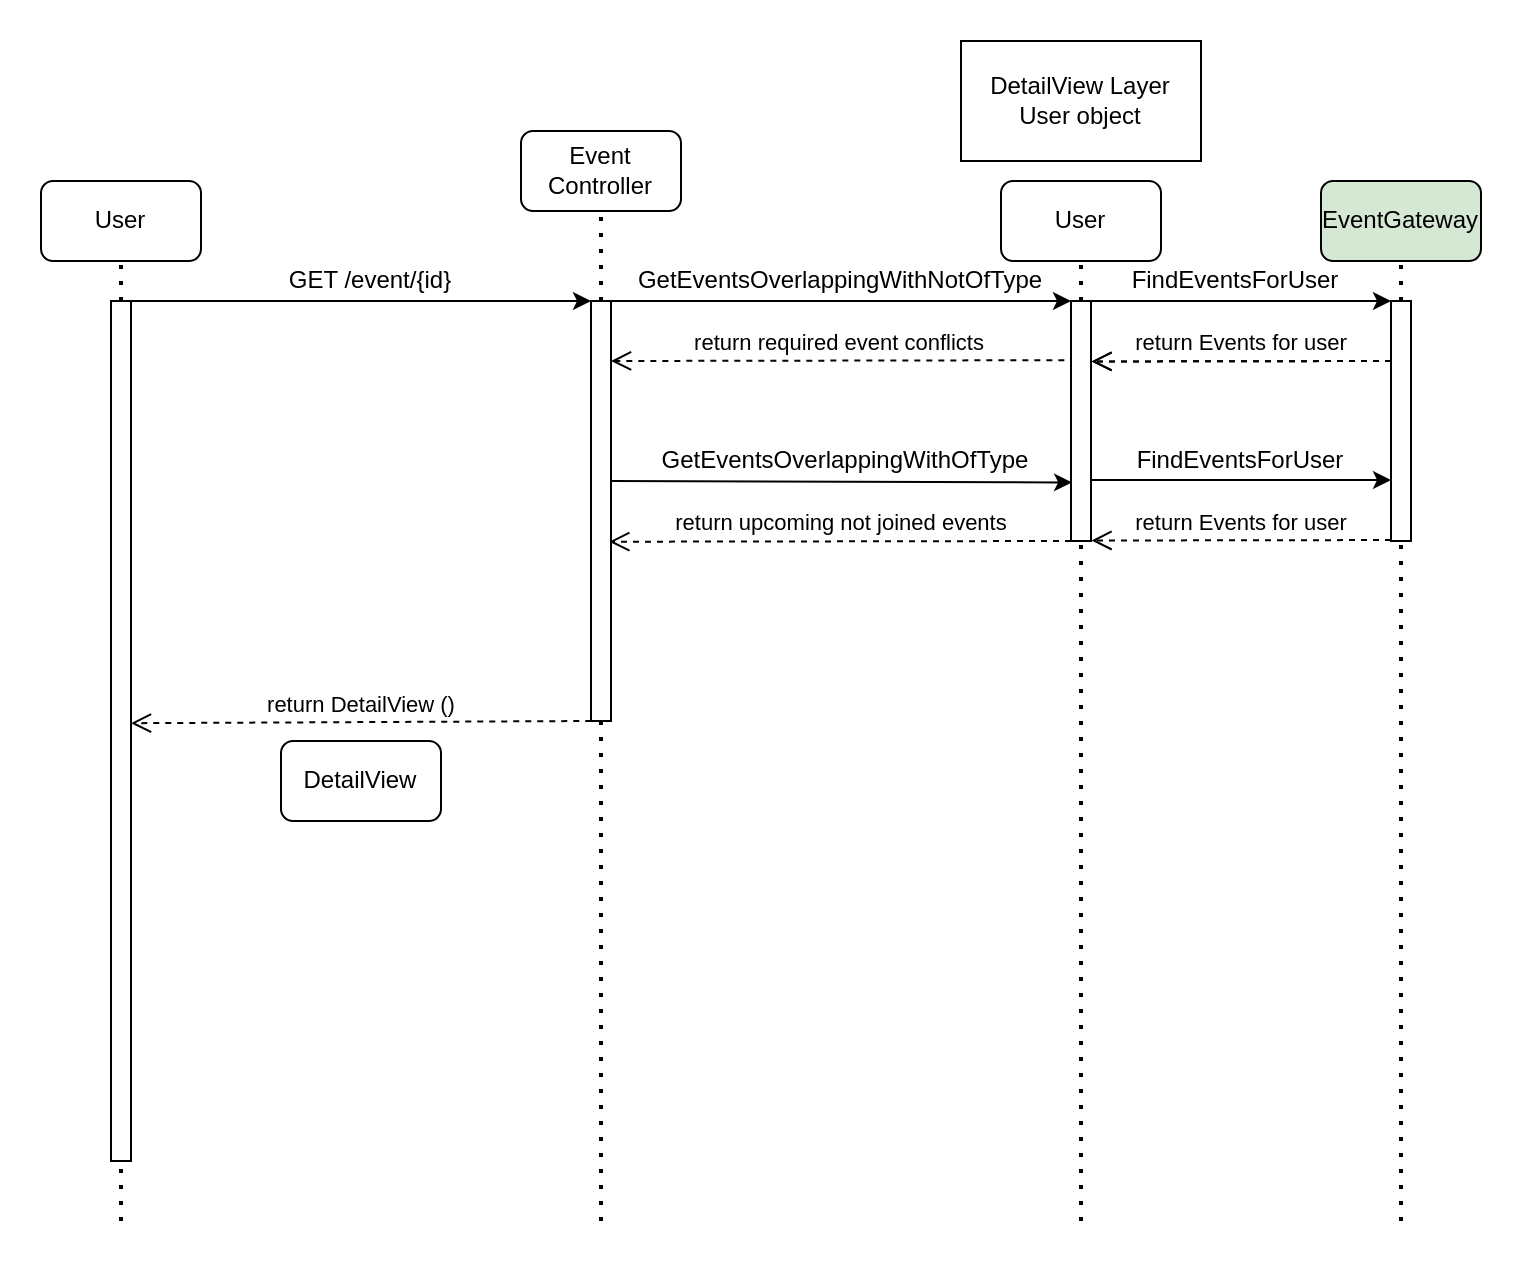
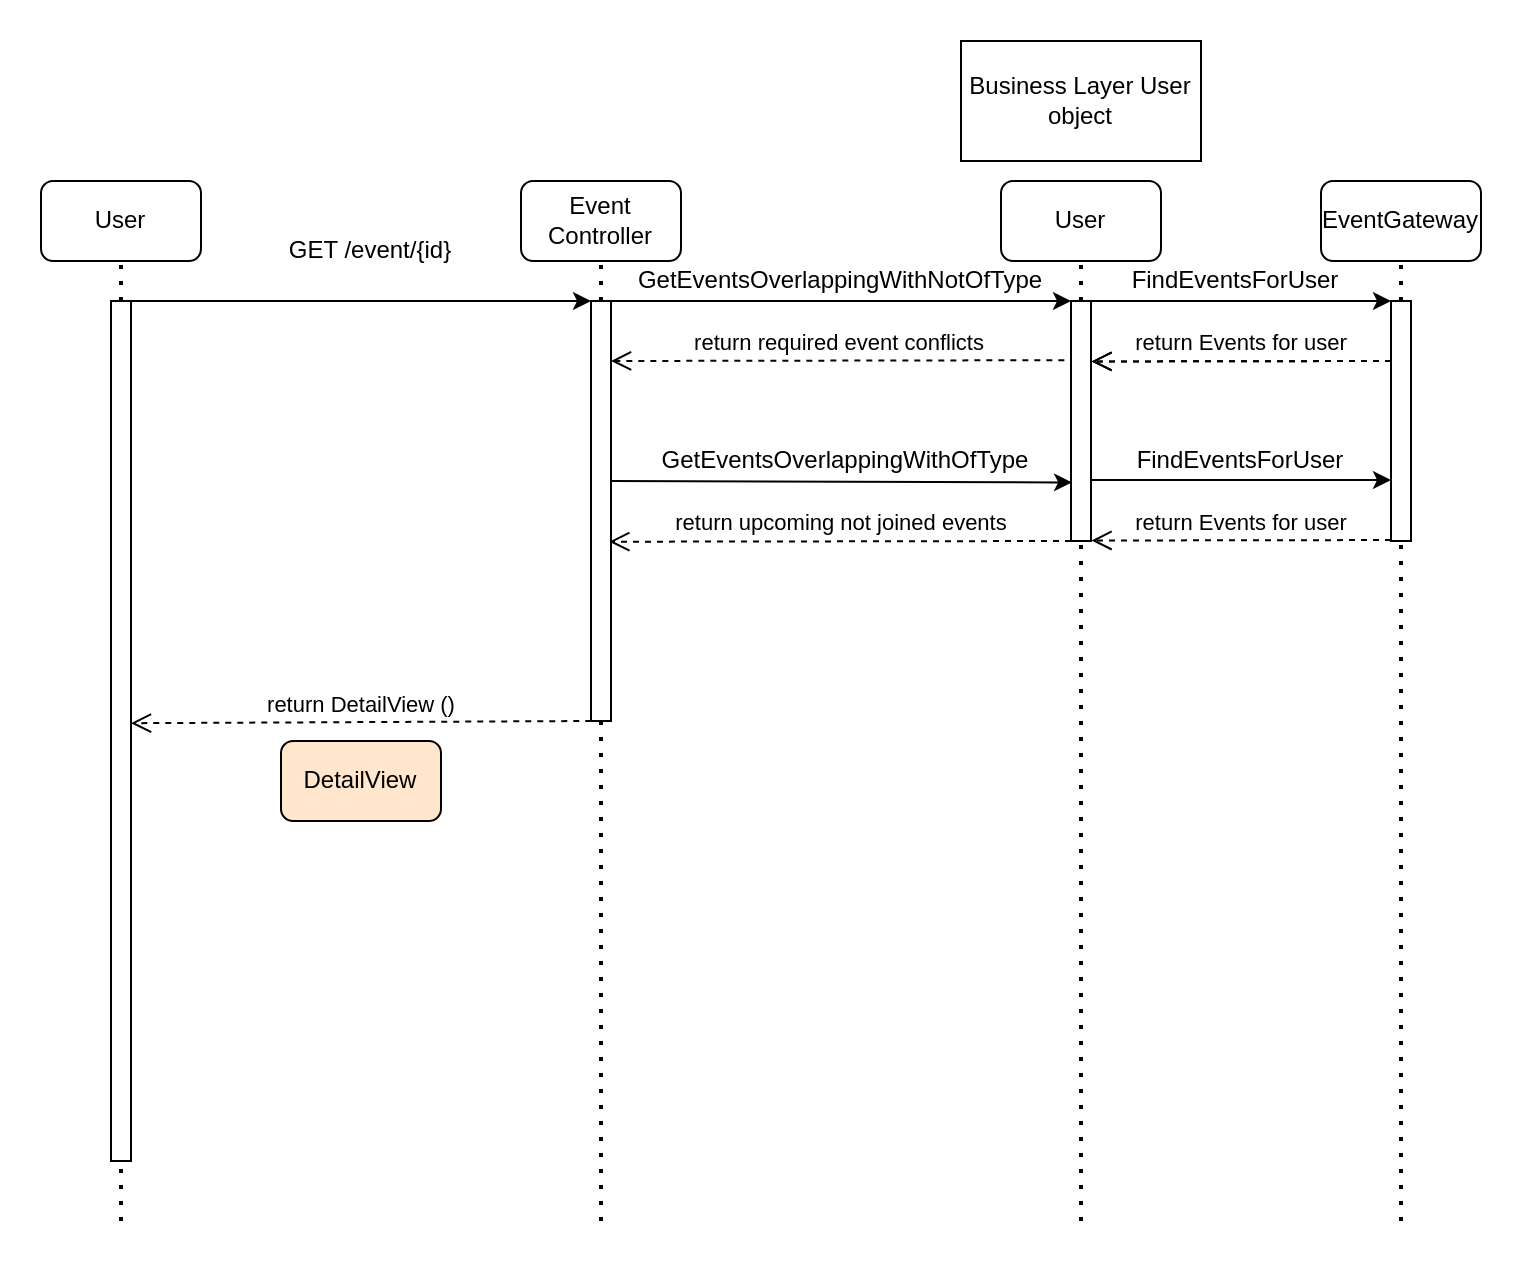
  <mxCell id="0" />
  <mxCell id="1" parent="0" />
  <mxCell id="2" value="User" style="rounded=1;whiteSpace=wrap;html=1;" vertex="1" parent="1"><mxGeometry x="20" y="90" width="80" height="40" as="geometry" /></mxCell>
- <mxCell id="3" value="Event Controller" style="rounded=1;whiteSpace=wrap;html=1;" vertex="1" parent="1"><mxGeometry x="260" y="65" width="80" height="40" as="geometry" /></mxCell>
+ <mxCell id="3" value="Event Controller" style="rounded=1;whiteSpace=wrap;html=1;" vertex="1" parent="1"><mxGeometry x="260" y="90" width="80" height="40" as="geometry" /></mxCell>
  <mxCell id="4" value="" style="endArrow=none;dashed=1;html=1;dashPattern=1 3;strokeWidth=2;entryX=0.5;entryY=1;entryDx=0;entryDy=0;" edge="1" parent="1" target="3"><mxGeometry width="50" height="50" relative="1" as="geometry"><mxPoint x="300" y="150" as="sourcePoint" /><mxPoint x="100" y="230" as="targetPoint" /></mxGeometry></mxCell>
  <mxCell id="5" value="" style="endArrow=none;dashed=1;html=1;dashPattern=1 3;strokeWidth=2;entryX=0.5;entryY=1;entryDx=0;entryDy=0;" edge="1" parent="1" source="6" target="2"><mxGeometry width="50" height="50" relative="1" as="geometry"><mxPoint x="60" y="610" as="sourcePoint" /><mxPoint x="60" y="130" as="targetPoint" /></mxGeometry></mxCell>
  <mxCell id="6" value="" style="rounded=0;whiteSpace=wrap;html=1;" vertex="1" parent="1"><mxGeometry x="55" y="150" width="10" height="430" as="geometry" /></mxCell>
  <mxCell id="7" value="" style="endArrow=none;dashed=1;html=1;dashPattern=1 3;strokeWidth=2;entryX=0.5;entryY=1;entryDx=0;entryDy=0;" edge="1" parent="1" target="6"><mxGeometry width="50" height="50" relative="1" as="geometry"><mxPoint x="60" y="610" as="sourcePoint" /><mxPoint x="60" y="130" as="targetPoint" /></mxGeometry></mxCell>
  <mxCell id="8" value="" style="endArrow=none;dashed=1;html=1;dashPattern=1 3;strokeWidth=2;entryX=0.5;entryY=1;entryDx=0;entryDy=0;" edge="1" parent="1" target="26"><mxGeometry width="50" height="50" relative="1" as="geometry"><mxPoint x="300" y="610" as="sourcePoint" /><mxPoint x="300" y="490" as="targetPoint" /></mxGeometry></mxCell>
  <mxCell id="9" value="" style="endArrow=classic;html=1;exitX=1;exitY=0;exitDx=0;exitDy=0;entryX=0;entryY=0;entryDx=0;entryDy=0;" edge="1" parent="1" source="6"><mxGeometry width="50" height="50" relative="1" as="geometry"><mxPoint x="160" y="210" as="sourcePoint" /><mxPoint x="295" y="150" as="targetPoint" /></mxGeometry></mxCell>
- <mxCell id="10" value="DetailView" style="rounded=1;whiteSpace=wrap;html=1;" vertex="1" parent="1"><mxGeometry x="140" y="370" width="80" height="40" as="geometry" /></mxCell>
- <mxCell id="11" value="GET /event/{id}" style="text;html=1;strokeColor=none;fillColor=none;align=center;verticalAlign=middle;whiteSpace=wrap;rounded=0;" vertex="1" parent="1"><mxGeometry x="130" y="130" width="110" height="20" as="geometry" /></mxCell>
+ <mxCell id="10" value="DetailView" style="rounded=1;whiteSpace=wrap;html=1;fillColor=#ffe6cc;" vertex="1" parent="1"><mxGeometry x="140" y="370" width="80" height="40" as="geometry" /></mxCell>
+ <mxCell id="11" value="GET /event/{id}" style="text;html=1;strokeColor=none;fillColor=none;align=center;verticalAlign=middle;whiteSpace=wrap;rounded=0;" vertex="1" parent="1"><mxGeometry x="130" y="115" width="110" height="20" as="geometry" /></mxCell>
  <mxCell id="12" value="User" style="rounded=1;whiteSpace=wrap;html=1;" vertex="1" parent="1"><mxGeometry x="500" y="90" width="80" height="40" as="geometry" /></mxCell>
- <mxCell id="13" value="DetailView Layer User object" style="rounded=0;whiteSpace=wrap;html=1;" vertex="1" parent="1"><mxGeometry x="480" y="20" width="120" height="60" as="geometry" /></mxCell>
+ <mxCell id="13" value="Business Layer User object" style="rounded=0;whiteSpace=wrap;html=1;" vertex="1" parent="1"><mxGeometry x="480" y="20" width="120" height="60" as="geometry" /></mxCell>
  <mxCell id="14" value="" style="endArrow=none;dashed=1;html=1;dashPattern=1 3;strokeWidth=2;entryX=0.5;entryY=1;entryDx=0;entryDy=0;" edge="1" parent="1" target="12"><mxGeometry width="50" height="50" relative="1" as="geometry"><mxPoint x="540" y="150" as="sourcePoint" /><mxPoint x="550" y="170" as="targetPoint" /></mxGeometry></mxCell>
  <mxCell id="15" value="" style="endArrow=none;dashed=1;html=1;dashPattern=1 3;strokeWidth=2;entryX=0.5;entryY=1;entryDx=0;entryDy=0;" edge="1" parent="1" target="35"><mxGeometry width="50" height="50" relative="1" as="geometry"><mxPoint x="540" y="610" as="sourcePoint" /><mxPoint x="540" y="310" as="targetPoint" /></mxGeometry></mxCell>
  <mxCell id="16" value="" style="endArrow=classic;html=1;exitX=1;exitY=0;exitDx=0;exitDy=0;entryX=0;entryY=0;entryDx=0;entryDy=0;" edge="1" parent="1"><mxGeometry width="50" height="50" relative="1" as="geometry"><mxPoint x="305" y="150" as="sourcePoint" /><mxPoint x="535" y="150" as="targetPoint" /></mxGeometry></mxCell>
  <mxCell id="17" value="GetEventsOverlappingWithNotOfType" style="text;html=1;strokeColor=none;fillColor=none;align=center;verticalAlign=middle;whiteSpace=wrap;rounded=0;" vertex="1" parent="1"><mxGeometry x="300" y="130" width="240" height="20" as="geometry" /></mxCell>
  <mxCell id="18" value="return required event conflicts" style="html=1;verticalAlign=bottom;endArrow=open;dashed=1;endSize=8;exitX=-0.333;exitY=0.185;exitDx=0;exitDy=0;exitPerimeter=0;" edge="1" parent="1"><mxGeometry relative="1" as="geometry"><mxPoint x="531.67" y="179.6" as="sourcePoint" /><mxPoint x="305" y="180" as="targetPoint" /><mxPoint as="offset" /></mxGeometry></mxCell>
- <mxCell id="19" value="EventGateway" style="rounded=1;whiteSpace=wrap;html=1;fillColor=#d5e8d4;" vertex="1" parent="1"><mxGeometry x="660" y="90" width="80" height="40" as="geometry" /></mxCell>
+ <mxCell id="19" value="EventGateway" style="rounded=1;whiteSpace=wrap;html=1;" vertex="1" parent="1"><mxGeometry x="660" y="90" width="80" height="40" as="geometry" /></mxCell>
  <mxCell id="20" value="" style="endArrow=none;dashed=1;html=1;dashPattern=1 3;strokeWidth=2;entryX=0.5;entryY=1;entryDx=0;entryDy=0;" edge="1" parent="1" source="21"><mxGeometry width="50" height="50" relative="1" as="geometry"><mxPoint x="700" y="610" as="sourcePoint" /><mxPoint x="700" y="130" as="targetPoint" /></mxGeometry></mxCell>
  <mxCell id="21" value="" style="rounded=0;whiteSpace=wrap;html=1;" vertex="1" parent="1"><mxGeometry x="695" y="150" width="10" height="120" as="geometry" /></mxCell>
  <mxCell id="22" value="" style="endArrow=none;dashed=1;html=1;dashPattern=1 3;strokeWidth=2;entryX=0.5;entryY=1;entryDx=0;entryDy=0;" edge="1" parent="1" target="21"><mxGeometry width="50" height="50" relative="1" as="geometry"><mxPoint x="700" y="610" as="sourcePoint" /><mxPoint x="700" y="130" as="targetPoint" /></mxGeometry></mxCell>
  <mxCell id="23" value="" style="endArrow=classic;html=1;exitX=0;exitY=1;exitDx=0;exitDy=0;entryX=0.981;entryY=1.036;entryDx=0;entryDy=0;entryPerimeter=0;" edge="1" parent="1" source="24" target="24"><mxGeometry width="50" height="50" relative="1" as="geometry"><mxPoint x="380" y="300" as="sourcePoint" /><mxPoint x="920" y="240" as="targetPoint" /></mxGeometry></mxCell>
  <mxCell id="24" value="GetEventsOverlappingWithOfType" style="text;html=1;strokeColor=none;fillColor=none;align=center;verticalAlign=middle;whiteSpace=wrap;rounded=0;" vertex="1" parent="1"><mxGeometry x="305" y="220" width="235" height="20" as="geometry" /></mxCell>
  <mxCell id="25" value="return upcoming not joined events" style="html=1;verticalAlign=bottom;endArrow=open;dashed=1;endSize=8;entryX=0.914;entryY=0.354;entryDx=0;entryDy=0;entryPerimeter=0;exitX=0;exitY=0.75;exitDx=0;exitDy=0;" edge="1" parent="1"><mxGeometry relative="1" as="geometry"><mxPoint x="535" y="270" as="sourcePoint" /><mxPoint x="304.14" y="270.36" as="targetPoint" /><mxPoint as="offset" /></mxGeometry></mxCell>
  <mxCell id="26" value="" style="rounded=0;whiteSpace=wrap;html=1;" vertex="1" parent="1"><mxGeometry x="295" y="150" width="10" height="210" as="geometry" /></mxCell>
  <mxCell id="27" value="return DetailView ()" style="html=1;verticalAlign=bottom;endArrow=open;dashed=1;endSize=8;exitX=0;exitY=1;exitDx=0;exitDy=0;entryX=0.987;entryY=0.91;entryDx=0;entryDy=0;entryPerimeter=0;" edge="1" parent="1"><mxGeometry relative="1" as="geometry"><mxPoint x="295.13" y="360" as="sourcePoint" /><mxPoint x="65" y="361.1" as="targetPoint" /><mxPoint as="offset" /></mxGeometry></mxCell>
  <mxCell id="28" value="" style="endArrow=classic;html=1;exitX=1;exitY=0;exitDx=0;exitDy=0;entryX=1;entryY=1;entryDx=0;entryDy=0;" edge="1" parent="1" target="29"><mxGeometry width="50" height="50" relative="1" as="geometry"><mxPoint x="545" y="150" as="sourcePoint" /><mxPoint x="700" y="150" as="targetPoint" /></mxGeometry></mxCell>
  <mxCell id="29" value="FindEventsForUser" style="text;html=1;strokeColor=none;fillColor=none;align=center;verticalAlign=middle;whiteSpace=wrap;rounded=0;" vertex="1" parent="1"><mxGeometry x="540" y="130" width="155" height="20" as="geometry" /></mxCell>
  <mxCell id="30" value="return Events for user" style="html=1;verticalAlign=bottom;endArrow=open;dashed=1;endSize=8;exitX=-0.333;exitY=0.185;exitDx=0;exitDy=0;exitPerimeter=0;entryX=1.025;entryY=0.189;entryDx=0;entryDy=0;entryPerimeter=0;" edge="1" parent="1"><mxGeometry relative="1" as="geometry"><mxPoint x="695" y="180" as="sourcePoint" /><mxPoint x="545.25" y="180.24" as="targetPoint" /><mxPoint as="offset" /></mxGeometry></mxCell>
  <mxCell id="31" value="return Events for user" style="html=1;verticalAlign=bottom;endArrow=open;dashed=1;endSize=8;exitX=-0.333;exitY=0.185;exitDx=0;exitDy=0;exitPerimeter=0;entryX=1.025;entryY=0.189;entryDx=0;entryDy=0;entryPerimeter=0;" edge="1" parent="1"><mxGeometry relative="1" as="geometry"><mxPoint x="695" y="180" as="sourcePoint" /><mxPoint x="545.25" y="180.24" as="targetPoint" /><mxPoint as="offset" /></mxGeometry></mxCell>
  <mxCell id="32" value="" style="endArrow=classic;html=1;exitX=0;exitY=1;exitDx=0;exitDy=0;entryX=1;entryY=1;entryDx=0;entryDy=0;" edge="1" parent="1" source="33" target="33"><mxGeometry width="50" height="50" relative="1" as="geometry"><mxPoint x="545" y="239.52" as="sourcePoint" /><mxPoint x="700" y="239.52" as="targetPoint" /></mxGeometry></mxCell>
  <mxCell id="33" value="FindEventsForUser" style="text;html=1;strokeColor=none;fillColor=none;align=center;verticalAlign=middle;whiteSpace=wrap;rounded=0;" vertex="1" parent="1"><mxGeometry x="545" y="219.52" width="150" height="20" as="geometry" /></mxCell>
  <mxCell id="34" value="return Events for user" style="html=1;verticalAlign=bottom;endArrow=open;dashed=1;endSize=8;exitX=-0.333;exitY=0.185;exitDx=0;exitDy=0;exitPerimeter=0;entryX=1.025;entryY=0.189;entryDx=0;entryDy=0;entryPerimeter=0;" edge="1" parent="1"><mxGeometry relative="1" as="geometry"><mxPoint x="695" y="269.52" as="sourcePoint" /><mxPoint x="545.25" y="269.76" as="targetPoint" /><mxPoint as="offset" /></mxGeometry></mxCell>
  <mxCell id="35" value="" style="rounded=0;whiteSpace=wrap;html=1;" vertex="1" parent="1"><mxGeometry x="535" y="150" width="10" height="120" as="geometry" /></mxCell>
